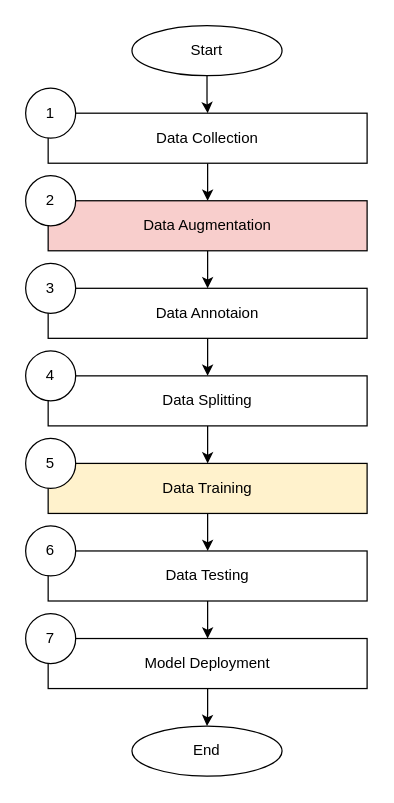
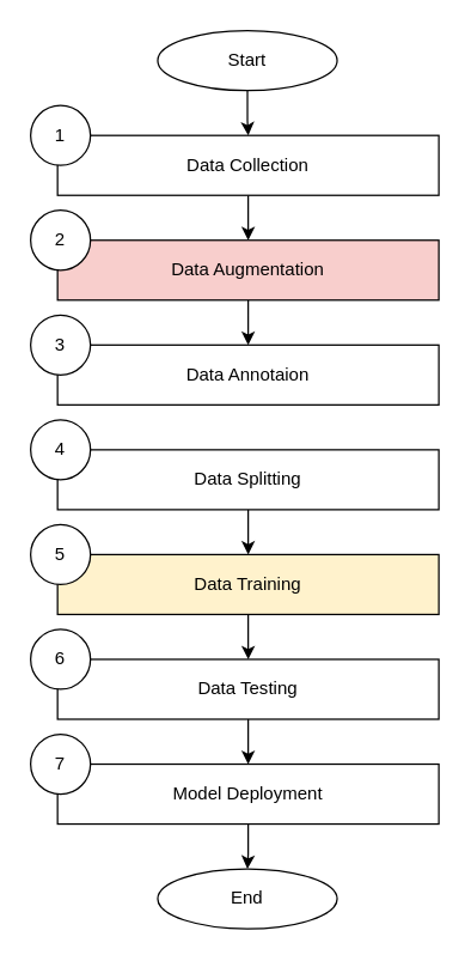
  <mxCell id="0" />
  <mxCell id="1" parent="0" />
  <mxCell id="2" style="edgeStyle=orthogonalEdgeStyle;rounded=0;orthogonalLoop=1;jettySize=auto;html=1;entryX=0.5;entryY=0;entryDx=0;entryDy=0;" parent="1" source="3" target="6" edge="1"><mxGeometry relative="1" as="geometry" /></mxCell>
  <mxCell id="3" value="Start" style="ellipse;whiteSpace=wrap;html=1;" parent="1" vertex="1"><mxGeometry x="105" y="20" width="120" height="40" as="geometry" /></mxCell>
  <mxCell id="4" value="End" style="ellipse;whiteSpace=wrap;html=1;" parent="1" vertex="1"><mxGeometry x="105" y="580" width="120" height="40" as="geometry" /></mxCell>
  <mxCell id="5" style="edgeStyle=orthogonalEdgeStyle;rounded=0;orthogonalLoop=1;jettySize=auto;html=1;entryX=0.5;entryY=0;entryDx=0;entryDy=0;" parent="1" source="6" target="8" edge="1"><mxGeometry relative="1" as="geometry" /></mxCell>
  <mxCell id="6" value="Data Collection" style="rounded=0;whiteSpace=wrap;html=1;" parent="1" vertex="1"><mxGeometry x="38" y="90" width="255" height="40" as="geometry" /></mxCell>
  <mxCell id="7" value="" style="edgeStyle=orthogonalEdgeStyle;rounded=0;orthogonalLoop=1;jettySize=auto;html=1;" parent="1" source="8" target="12" edge="1"><mxGeometry relative="1" as="geometry" /></mxCell>
  <mxCell id="8" value="Data Augmentation" style="rounded=0;whiteSpace=wrap;html=1;fillColor=#f8cecc;" parent="1" vertex="1"><mxGeometry x="38" y="160" width="255" height="40" as="geometry" /></mxCell>
  <mxCell id="9" value="" style="edgeStyle=orthogonalEdgeStyle;rounded=0;orthogonalLoop=1;jettySize=auto;html=1;" parent="1" source="10" target="14" edge="1"><mxGeometry relative="1" as="geometry" /></mxCell>
  <mxCell id="10" value="Data Splitting" style="rounded=0;whiteSpace=wrap;html=1;" parent="1" vertex="1"><mxGeometry x="38" y="300" width="255" height="40" as="geometry" /></mxCell>
- <mxCell id="11" value="" style="edgeStyle=orthogonalEdgeStyle;rounded=0;orthogonalLoop=1;jettySize=auto;html=1;" parent="1" source="12" target="10" edge="1"><mxGeometry relative="1" as="geometry" /></mxCell>
  <mxCell id="12" value="Data Annotaion" style="rounded=0;whiteSpace=wrap;html=1;" parent="1" vertex="1"><mxGeometry x="38" y="230" width="255" height="40" as="geometry" /></mxCell>
  <mxCell id="13" value="" style="edgeStyle=orthogonalEdgeStyle;rounded=0;orthogonalLoop=1;jettySize=auto;html=1;" parent="1" source="14" target="16" edge="1"><mxGeometry relative="1" as="geometry" /></mxCell>
  <mxCell id="14" value="Data Training" style="rounded=0;whiteSpace=wrap;html=1;fillColor=#fff2cc;" parent="1" vertex="1"><mxGeometry x="38" y="370" width="255" height="40" as="geometry" /></mxCell>
  <mxCell id="15" value="" style="edgeStyle=orthogonalEdgeStyle;rounded=0;orthogonalLoop=1;jettySize=auto;html=1;" parent="1" source="16" target="18" edge="1"><mxGeometry relative="1" as="geometry" /></mxCell>
  <mxCell id="16" value="Data Testing" style="rounded=0;whiteSpace=wrap;html=1;" parent="1" vertex="1"><mxGeometry x="38" y="440" width="255" height="40" as="geometry" /></mxCell>
  <mxCell id="17" style="edgeStyle=orthogonalEdgeStyle;rounded=0;orthogonalLoop=1;jettySize=auto;html=1;" parent="1" source="18" target="4" edge="1"><mxGeometry relative="1" as="geometry" /></mxCell>
  <mxCell id="18" value="Model Deployment" style="rounded=0;whiteSpace=wrap;html=1;" parent="1" vertex="1"><mxGeometry x="38" y="510" width="255" height="40" as="geometry" /></mxCell>
  <mxCell id="19" value="1" style="ellipse;whiteSpace=wrap;html=1;aspect=fixed;" vertex="1" parent="1"><mxGeometry x="20" y="70" width="40" height="40" as="geometry" /></mxCell>
  <mxCell id="20" value="2" style="ellipse;whiteSpace=wrap;html=1;aspect=fixed;" vertex="1" parent="1"><mxGeometry x="20" y="140" width="40" height="40" as="geometry" /></mxCell>
  <mxCell id="21" value="3" style="ellipse;whiteSpace=wrap;html=1;aspect=fixed;" vertex="1" parent="1"><mxGeometry x="20" y="210" width="40" height="40" as="geometry" /></mxCell>
  <mxCell id="22" value="4" style="ellipse;whiteSpace=wrap;html=1;aspect=fixed;" vertex="1" parent="1"><mxGeometry x="20" y="280" width="40" height="40" as="geometry" /></mxCell>
  <mxCell id="23" value="5" style="ellipse;whiteSpace=wrap;html=1;aspect=fixed;" vertex="1" parent="1"><mxGeometry x="20" y="350" width="40" height="40" as="geometry" /></mxCell>
  <mxCell id="24" value="6" style="ellipse;whiteSpace=wrap;html=1;aspect=fixed;" vertex="1" parent="1"><mxGeometry x="20" y="420" width="40" height="40" as="geometry" /></mxCell>
  <mxCell id="25" value="7" style="ellipse;whiteSpace=wrap;html=1;aspect=fixed;" vertex="1" parent="1"><mxGeometry x="20" y="490" width="40" height="40" as="geometry" /></mxCell>
